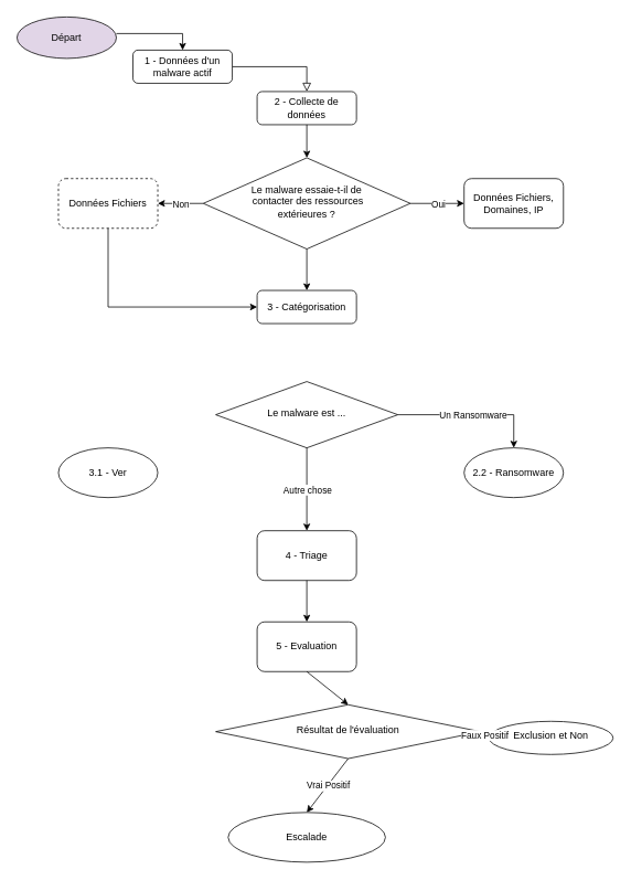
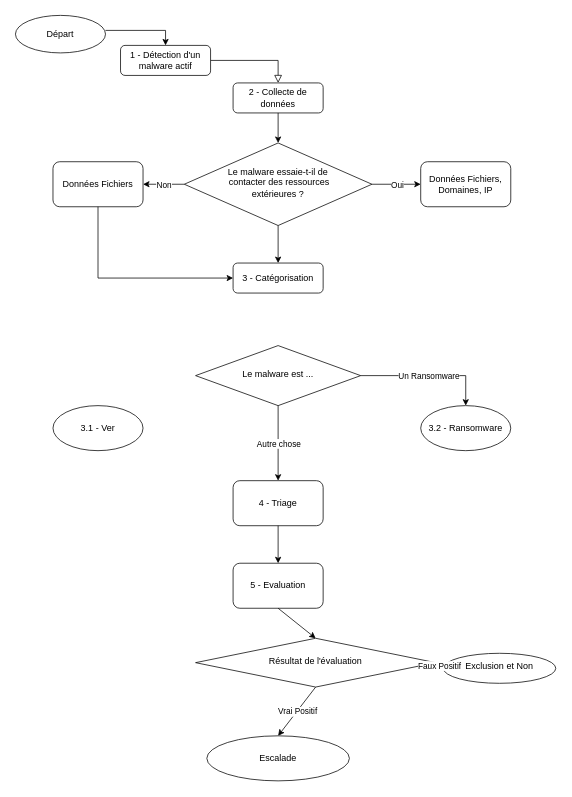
  <mxCell id="0" />
  <mxCell id="1" parent="0" />
  <mxCell id="2" value="" style="rounded=0;html=1;jettySize=auto;orthogonalLoop=1;fontSize=11;endArrow=block;endFill=0;endSize=8;strokeWidth=1;shadow=0;labelBackgroundColor=none;edgeStyle=orthogonalEdgeStyle;" parent="1" source="3" target="7" edge="1"><mxGeometry relative="1" as="geometry"><mxPoint x="220" y="170" as="targetPoint" /></mxGeometry></mxCell>
- <mxCell id="3" value="1 - Données d'un malware actif" style="rounded=1;whiteSpace=wrap;html=1;fontSize=12;glass=0;strokeWidth=1;shadow=0;" parent="1" vertex="1"><mxGeometry x="160" y="60" width="120" height="40" as="geometry" /></mxCell>
+ <mxCell id="3" value="1 - Détection d'un malware actif" style="rounded=1;whiteSpace=wrap;html=1;fontSize=12;glass=0;strokeWidth=1;shadow=0;" parent="1" vertex="1"><mxGeometry x="160" y="60" width="120" height="40" as="geometry" /></mxCell>
  <mxCell id="4" value="Le malware essaie-t-il de&lt;br&gt;&amp;nbsp;contacter des ressources &lt;br&gt;extérieures ?" style="rhombus;whiteSpace=wrap;html=1;shadow=0;fontFamily=Helvetica;fontSize=12;align=center;strokeWidth=1;spacing=6;spacingTop=-4;" parent="1" vertex="1"><mxGeometry x="245" y="190" width="250" height="110" as="geometry" /></mxCell>
- <mxCell id="5" value="Départ" style="ellipse;whiteSpace=wrap;html=1;fillColor=#e1d5e7;" parent="1" vertex="1"><mxGeometry x="20" y="20" width="120" height="50" as="geometry" /></mxCell>
+ <mxCell id="5" value="Départ" style="ellipse;whiteSpace=wrap;html=1;" parent="1" vertex="1"><mxGeometry x="20" y="20" width="120" height="50" as="geometry" /></mxCell>
  <mxCell id="6" value="" style="endArrow=classic;html=1;rounded=0;entryX=0.5;entryY=0;entryDx=0;entryDy=0;" parent="1" target="3" edge="1"><mxGeometry width="50" height="50" relative="1" as="geometry"><mxPoint x="140" y="40" as="sourcePoint" /><mxPoint x="440" y="140" as="targetPoint" /><Array as="points"><mxPoint x="220" y="40" /></Array></mxGeometry></mxCell>
  <mxCell id="7" value="2 - Collecte de données" style="rounded=1;whiteSpace=wrap;html=1;" parent="1" vertex="1"><mxGeometry x="310" y="110" width="120" height="40" as="geometry" /></mxCell>
  <mxCell id="8" value="" style="endArrow=classic;html=1;rounded=0;entryX=0.5;entryY=0;entryDx=0;entryDy=0;exitX=0.5;exitY=1;exitDx=0;exitDy=0;" parent="1" source="7" target="4" edge="1"><mxGeometry width="50" height="50" relative="1" as="geometry"><mxPoint x="390" y="190" as="sourcePoint" /><mxPoint x="440" y="140" as="targetPoint" /></mxGeometry></mxCell>
- <mxCell id="9" value="Données Fichiers" style="rounded=1;whiteSpace=wrap;html=1;dashed=1;" parent="1" vertex="1"><mxGeometry x="70" y="215" width="120" height="60" as="geometry" /></mxCell>
+ <mxCell id="9" value="Données Fichiers" style="rounded=1;whiteSpace=wrap;html=1;" parent="1" vertex="1"><mxGeometry x="70" y="215" width="120" height="60" as="geometry" /></mxCell>
  <mxCell id="10" value="Données Fichiers, Domaines, IP" style="rounded=1;whiteSpace=wrap;html=1;" parent="1" vertex="1"><mxGeometry x="560" y="215" width="120" height="60" as="geometry" /></mxCell>
  <mxCell id="11" value="" style="endArrow=classic;html=1;rounded=0;entryX=0;entryY=0.5;entryDx=0;entryDy=0;exitX=1;exitY=0.5;exitDx=0;exitDy=0;" parent="1" source="4" target="10" edge="1"><mxGeometry relative="1" as="geometry"><mxPoint x="450" y="329.5" as="sourcePoint" /><mxPoint x="550" y="329.5" as="targetPoint" /></mxGeometry></mxCell>
  <mxCell id="12" value="Oui" style="edgeLabel;resizable=0;html=1;align=center;verticalAlign=middle;" parent="11" connectable="0" vertex="1"><mxGeometry relative="1" as="geometry" /></mxCell>
  <mxCell id="13" value="" style="endArrow=classic;html=1;rounded=0;exitX=0;exitY=0.5;exitDx=0;exitDy=0;entryX=1;entryY=0.5;entryDx=0;entryDy=0;" parent="1" source="4" target="9" edge="1"><mxGeometry relative="1" as="geometry"><mxPoint x="340" y="350" as="sourcePoint" /><mxPoint x="440" y="350" as="targetPoint" /></mxGeometry></mxCell>
  <mxCell id="14" value="Non" style="edgeLabel;resizable=0;html=1;align=center;verticalAlign=middle;" parent="13" connectable="0" vertex="1"><mxGeometry relative="1" as="geometry" /></mxCell>
  <mxCell id="15" value="3 - Catégorisation" style="rounded=1;whiteSpace=wrap;html=1;" parent="1" vertex="1"><mxGeometry x="310" y="350" width="120" height="40" as="geometry" /></mxCell>
  <mxCell id="16" value="" style="endArrow=classic;html=1;rounded=0;exitX=0.5;exitY=1;exitDx=0;exitDy=0;entryX=0.5;entryY=0;entryDx=0;entryDy=0;" parent="1" source="4" target="15" edge="1"><mxGeometry width="50" height="50" relative="1" as="geometry"><mxPoint x="510" y="370" as="sourcePoint" /><mxPoint x="560" y="320" as="targetPoint" /></mxGeometry></mxCell>
  <mxCell id="17" value="" style="endArrow=classic;html=1;rounded=0;entryX=0;entryY=0.5;entryDx=0;entryDy=0;exitX=0.5;exitY=1;exitDx=0;exitDy=0;" parent="1" source="9" target="15" edge="1"><mxGeometry width="50" height="50" relative="1" as="geometry"><mxPoint x="80" y="400" as="sourcePoint" /><mxPoint x="130" y="350" as="targetPoint" /><Array as="points"><mxPoint x="130" y="370" /></Array></mxGeometry></mxCell>
  <mxCell id="18" value="Le malware est ..." style="rhombus;whiteSpace=wrap;html=1;shadow=0;fontFamily=Helvetica;fontSize=12;align=center;strokeWidth=1;spacing=6;spacingTop=-4;" parent="1" vertex="1"><mxGeometry x="260" y="460" width="220" height="80" as="geometry" /></mxCell>
  <mxCell id="19" value="" style="endArrow=classic;html=1;rounded=0;exitX=1;exitY=0.5;exitDx=0;exitDy=0;" parent="1" source="18" edge="1"><mxGeometry relative="1" as="geometry"><mxPoint x="540" y="530" as="sourcePoint" /><mxPoint x="620" y="540" as="targetPoint" /><Array as="points"><mxPoint x="620" y="500" /></Array></mxGeometry></mxCell>
  <mxCell id="20" value="Un Ransomware" style="edgeLabel;resizable=0;html=1;align=center;verticalAlign=middle;" parent="19" connectable="0" vertex="1"><mxGeometry relative="1" as="geometry" /></mxCell>
  <mxCell id="21" value="" style="endArrow=classic;html=1;rounded=0;exitX=0.5;exitY=1;exitDx=0;exitDy=0;" parent="1" source="18" edge="1"><mxGeometry relative="1" as="geometry"><mxPoint x="320" y="610" as="sourcePoint" /><mxPoint x="370" y="640" as="targetPoint" /></mxGeometry></mxCell>
  <mxCell id="22" value="Autre chose" style="edgeLabel;resizable=0;html=1;align=center;verticalAlign=middle;" parent="21" connectable="0" vertex="1"><mxGeometry relative="1" as="geometry" /></mxCell>
  <mxCell id="23" style="edgeStyle=orthogonalEdgeStyle;rounded=0;orthogonalLoop=1;jettySize=auto;html=1;exitX=0.5;exitY=0;exitDx=0;exitDy=0;entryX=0.5;entryY=0;entryDx=0;entryDy=0;" edge="1" parent="1" target="35"><mxGeometry relative="1" as="geometry"><mxPoint x="620" y="540" as="sourcePoint" /></mxGeometry></mxCell>
  <mxCell id="24" value="4 - Triage" style="rounded=1;whiteSpace=wrap;html=1;" parent="1" vertex="1"><mxGeometry x="310" y="640" width="120" height="60" as="geometry" /></mxCell>
  <mxCell id="25" value="5 - Evaluation" style="rounded=1;whiteSpace=wrap;html=1;" parent="1" vertex="1"><mxGeometry x="310" y="750" width="120" height="60" as="geometry" /></mxCell>
  <mxCell id="26" value="" style="endArrow=classic;html=1;rounded=0;exitX=0.5;exitY=1;exitDx=0;exitDy=0;entryX=0.5;entryY=0;entryDx=0;entryDy=0;" parent="1" source="24" target="25" edge="1"><mxGeometry width="50" height="50" relative="1" as="geometry"><mxPoint x="390" y="550" as="sourcePoint" /><mxPoint x="440" y="500" as="targetPoint" /></mxGeometry></mxCell>
  <mxCell id="27" value="Résultat de l'évaluation" style="rhombus;whiteSpace=wrap;html=1;shadow=0;fontFamily=Helvetica;fontSize=12;align=center;strokeWidth=1;spacing=6;spacingTop=-4;" parent="1" vertex="1"><mxGeometry x="260" y="850" width="320" height="65" as="geometry" /></mxCell>
  <mxCell id="28" value="Exclusion et Non" style="ellipse;whiteSpace=wrap;html=1;shadow=0;strokeWidth=1;spacing=6;spacingTop=-4;" parent="1" vertex="1"><mxGeometry x="590" y="870" width="150" height="40" as="geometry" /></mxCell>
  <mxCell id="29" value="" style="endArrow=classic;html=1;rounded=0;exitX=1;exitY=0.5;exitDx=0;exitDy=0;entryX=0;entryY=0.5;entryDx=0;entryDy=0;" parent="1" source="27" target="28" edge="1"><mxGeometry relative="1" as="geometry"><mxPoint x="360" y="770" as="sourcePoint" /><mxPoint x="460" y="770" as="targetPoint" /></mxGeometry></mxCell>
  <mxCell id="30" value="Faux Positif" style="edgeLabel;resizable=0;html=1;align=center;verticalAlign=middle;" parent="29" connectable="0" vertex="1"><mxGeometry relative="1" as="geometry" /></mxCell>
  <mxCell id="31" value="" style="endArrow=classic;html=1;rounded=0;exitX=0.5;exitY=1;exitDx=0;exitDy=0;entryX=0.5;entryY=0;entryDx=0;entryDy=0;" parent="1" source="25" target="27" edge="1"><mxGeometry width="50" height="50" relative="1" as="geometry"><mxPoint x="390" y="790" as="sourcePoint" /><mxPoint x="440" y="740" as="targetPoint" /></mxGeometry></mxCell>
  <mxCell id="32" value="" style="endArrow=classic;html=1;rounded=0;exitX=0.5;exitY=1;exitDx=0;exitDy=0;entryX=0.5;entryY=0;entryDx=0;entryDy=0;" parent="1" source="27" edge="1"><mxGeometry relative="1" as="geometry"><mxPoint x="360" y="770" as="sourcePoint" /><mxPoint x="370" y="980" as="targetPoint" /></mxGeometry></mxCell>
  <mxCell id="33" value="Vrai Positif" style="edgeLabel;resizable=0;html=1;align=center;verticalAlign=middle;" parent="32" connectable="0" vertex="1"><mxGeometry relative="1" as="geometry" /></mxCell>
  <mxCell id="34" value="Escalade" style="ellipse;whiteSpace=wrap;html=1;" parent="1" vertex="1"><mxGeometry x="275" y="980" width="190" height="60" as="geometry" /></mxCell>
- <mxCell id="35" value="2.2 - Ransomware" style="ellipse;whiteSpace=wrap;html=1;" vertex="1" parent="1"><mxGeometry x="560" y="540" width="120" height="60" as="geometry" /></mxCell>
+ <mxCell id="35" value="3.2 - Ransomware" style="ellipse;whiteSpace=wrap;html=1;" vertex="1" parent="1"><mxGeometry x="560" y="540" width="120" height="60" as="geometry" /></mxCell>
  <mxCell id="36" value="3.1 - Ver" style="ellipse;whiteSpace=wrap;html=1;" vertex="1" parent="1"><mxGeometry x="70" y="540" width="120" height="60" as="geometry" /></mxCell>
